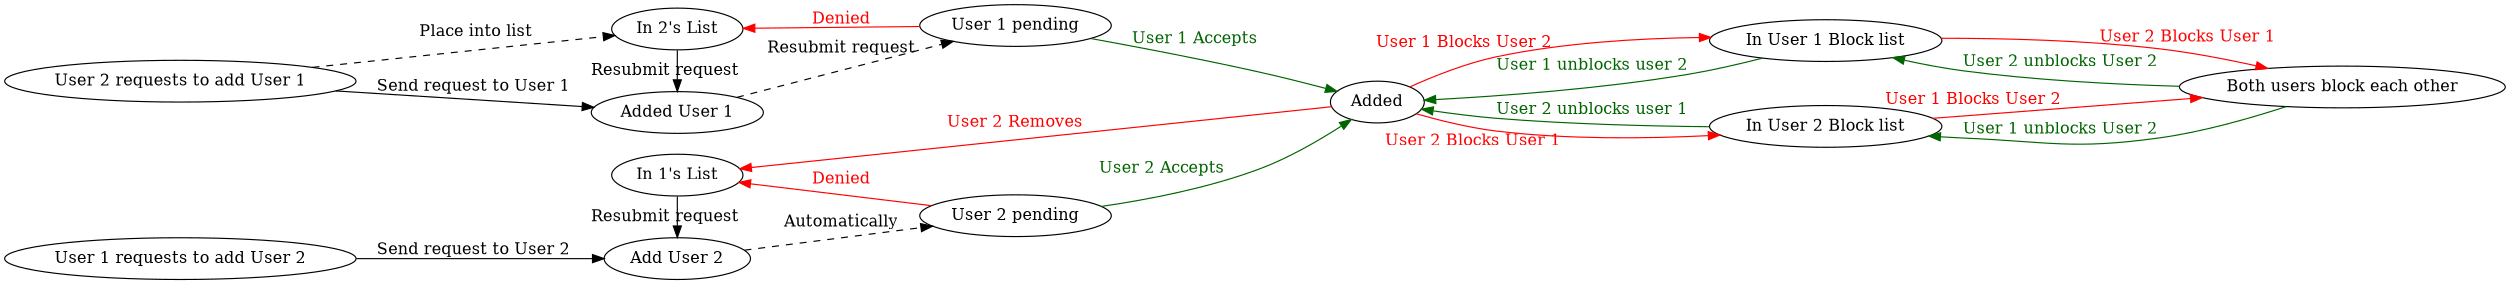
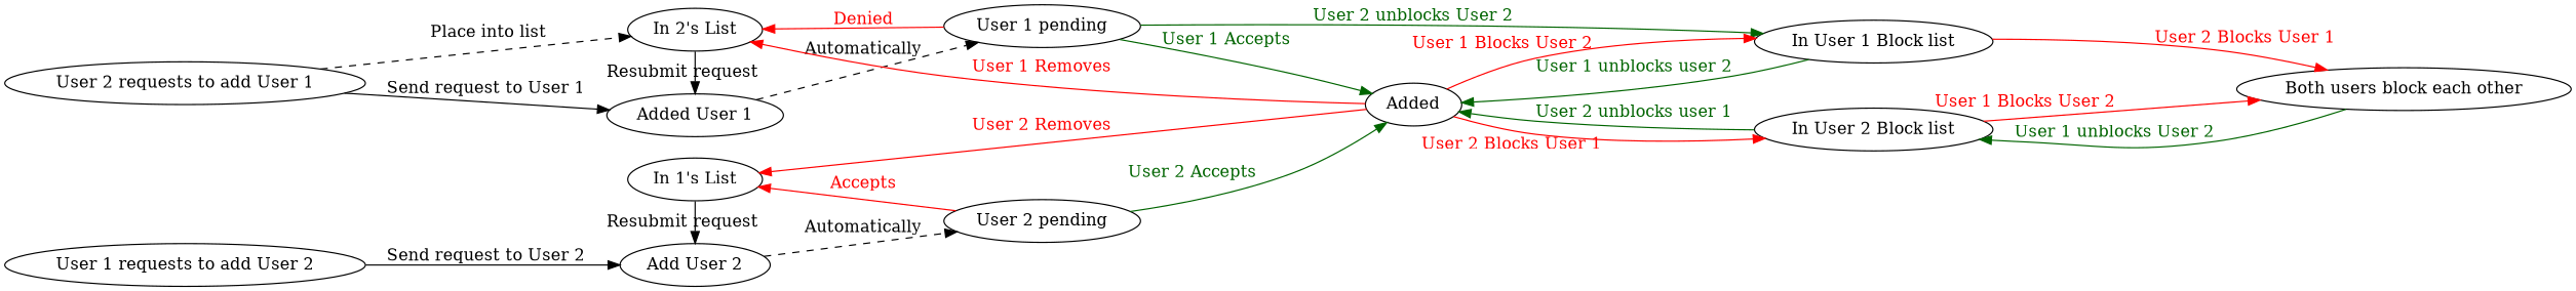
  digraph {
    rankdir=LR
    edge [color=red fontcolor=red]
    n1 [label="User 1 requests to add User 2"]
    n2 [label="User 2 requests to add User 1"]
    n3 [label="Add User 2"]
    n4 [label="Added User 1"]
    n5 [label="In 1's List"]
    n6 [label="In 2's List"]
    n7 [label="User 1 pending"]
    n8 [label="User 2 pending"]
    n9 [label="In User 1 Block list"]
    n10 [label="In User 2 Block list"]
    n11 [label=Added]
    n12 [label="Both users block each other"]
    subgraph sub_1 {
      rank=same
      n1
      n2
    }
    subgraph sub_2 {
      rank=same
      n3
      n4
      n5
      n6
    }
    subgraph sub_3 {
      rank=same
      n7
      n8
    }
    subgraph sub_4 {
      rank=same
      n9
      n10
    }
    subgraph sub_5 {
      n7
      n8
      n9
      n10
      n11
      n12
    }
    subgraph sub_6 {
      n5
      n6
      n7
      n8
      n9
      n10
      n11
      n12
    }
    n1 -> n3 [label="Send request to User 2" color="" fontcolor=""]
    n2 -> n4 [label="Send request to User 1" color="" fontcolor=""]
    n2 -> n6 [label=" Place into list" style=dashed color="" fontcolor=""]
    n3 -> n8 [label=Automatically style=dashed color="" fontcolor=""]
-   n4 -> n7 [label="Resubmit request" style=dashed color="" fontcolor=""]
+   n4 -> n7 [label=Automatically style=dashed color="" fontcolor=""]
    n5 -> n3 [label="Resubmit request" color="" fontcolor=""]
    n6 -> n4 [label="Resubmit request" color="" fontcolor=""]
    n7 -> n6 [label=Denied]
    n7 -> n11 [color=darkgreen fontcolor=darkgreen label="User 1 Accepts"]
-   n8 -> n5 [label=Denied]
+   n8 -> n5 [label=Accepts]
    n8 -> n11 [color=darkgreen fontcolor=darkgreen xlabel="User 2 Accepts"]
    n9 -> n11 [color=darkgreen fontcolor=darkgreen label="User 1 unblocks user 2"]
    n9 -> n12 [xlabel="User 2 Blocks User 1"]
    n10 -> n11 [color=darkgreen fontcolor=darkgreen label="User 2 unblocks user 1"]
    n10 -> n12 [xlabel="User 1 Blocks User 2"]
    n11 -> n5 [label="User 2 Removes"]
+   n11 -> n6 [label="User 1 Removes"]
    n11 -> n9 [xlabel="User 1 Blocks User 2"]
    n11 -> n10 [xlabel="User 2 Blocks User 1"]
-   n12 -> n9 [color=darkgreen fontcolor=darkgreen label="User 2 unblocks User 2"]
+   n7 -> n9 [color=darkgreen fontcolor=darkgreen label="User 2 unblocks User 2"]
    n12 -> n10 [color=darkgreen fontcolor=darkgreen label="User 1 unblocks User 2"]
  }
